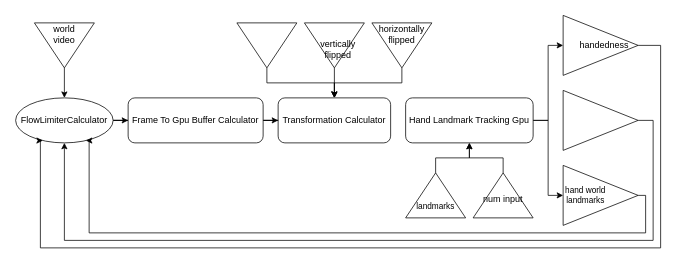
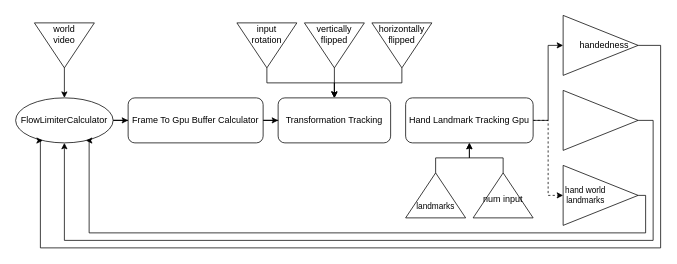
  <mxCell id="0" />
  <mxCell id="1" parent="0" />
  <mxCell id="2" style="edgeStyle=orthogonalEdgeStyle;rounded=0;orthogonalLoop=1;jettySize=auto;html=1;entryX=0.5;entryY=0;entryDx=0;entryDy=0;" parent="1" source="3" target="6" edge="1"><mxGeometry relative="1" as="geometry" /></mxCell>
  <mxCell id="3" value="" style="triangle;whiteSpace=wrap;html=1;direction=south;" parent="1" vertex="1"><mxGeometry x="45" y="30" width="80" height="60" as="geometry" /></mxCell>
  <mxCell id="4" value="world video" style="text;html=1;strokeColor=none;fillColor=none;align=center;verticalAlign=middle;whiteSpace=wrap;rounded=0;" parent="1" vertex="1"><mxGeometry x="55" y="30" width="60" height="30" as="geometry" /></mxCell>
  <mxCell id="5" style="edgeStyle=orthogonalEdgeStyle;rounded=0;orthogonalLoop=1;jettySize=auto;html=1;entryX=0;entryY=0.5;entryDx=0;entryDy=0;" parent="1" source="6" target="28" edge="1"><mxGeometry relative="1" as="geometry" /></mxCell>
  <mxCell id="6" value="FlowLimiterCalculator" style="ellipse;whiteSpace=wrap;html=1;" parent="1" vertex="1"><mxGeometry x="20" y="130" width="130" height="60" as="geometry" /></mxCell>
  <mxCell id="7" style="edgeStyle=orthogonalEdgeStyle;rounded=0;orthogonalLoop=1;jettySize=auto;html=1;entryX=0.5;entryY=1;entryDx=0;entryDy=0;" parent="1" source="31" target="11" edge="1"><mxGeometry relative="1" as="geometry" /></mxCell>
- <mxCell id="8" value="Transformation Calculator" style="rounded=1;whiteSpace=wrap;html=1;" parent="1" vertex="1"><mxGeometry x="370" y="130" width="150" height="60" as="geometry" /></mxCell>
+ <mxCell id="8" value="Transformation Tracking" style="rounded=1;whiteSpace=wrap;html=1;" parent="1" vertex="1"><mxGeometry x="370" y="130" width="150" height="60" as="geometry" /></mxCell>
  <mxCell id="9" style="edgeStyle=orthogonalEdgeStyle;rounded=0;orthogonalLoop=1;jettySize=auto;html=1;entryX=0;entryY=0.5;entryDx=0;entryDy=0;fontSize=11;" parent="1" source="11" target="34" edge="1"><mxGeometry relative="1" as="geometry" /></mxCell>
- <mxCell id="10" style="edgeStyle=orthogonalEdgeStyle;rounded=0;orthogonalLoop=1;jettySize=auto;html=1;entryX=0;entryY=0.5;entryDx=0;entryDy=0;fontSize=11;" parent="1" source="11" target="39" edge="1"><mxGeometry relative="1" as="geometry" /></mxCell>
+ <mxCell id="10" style="edgeStyle=orthogonalEdgeStyle;rounded=0;orthogonalLoop=1;jettySize=auto;html=1;entryX=0;entryY=0.5;entryDx=0;entryDy=0;fontSize=11;dashed=1;" parent="1" source="11" target="39" edge="1"><mxGeometry relative="1" as="geometry" /></mxCell>
  <mxCell id="11" value="Hand Landmark Tracking Gpu" style="rounded=1;whiteSpace=wrap;html=1;" parent="1" vertex="1"><mxGeometry x="540" y="130" width="170" height="60" as="geometry" /></mxCell>
  <mxCell id="12" style="edgeStyle=orthogonalEdgeStyle;rounded=0;orthogonalLoop=1;jettySize=auto;html=1;entryX=0.5;entryY=1;entryDx=0;entryDy=0;fontSize=8;" parent="1" source="29" target="11" edge="1"><mxGeometry relative="1" as="geometry" /></mxCell>
  <mxCell id="13" style="edgeStyle=orthogonalEdgeStyle;rounded=0;orthogonalLoop=1;jettySize=auto;html=1;entryX=0.5;entryY=0;entryDx=0;entryDy=0;fontSize=12;" parent="1" source="24" target="8" edge="1"><mxGeometry relative="1" as="geometry" /></mxCell>
  <mxCell id="14" style="edgeStyle=orthogonalEdgeStyle;rounded=0;orthogonalLoop=1;jettySize=auto;html=1;fontSize=12;entryX=0.5;entryY=0;entryDx=0;entryDy=0;" parent="1" source="21" target="8" edge="1"><mxGeometry relative="1" as="geometry"><mxPoint x="526.75" y="100" as="targetPoint" /></mxGeometry></mxCell>
  <mxCell id="15" style="edgeStyle=orthogonalEdgeStyle;rounded=0;orthogonalLoop=1;jettySize=auto;html=1;fontSize=12;entryX=0.5;entryY=0;entryDx=0;entryDy=0;" parent="1" source="18" target="8" edge="1"><mxGeometry relative="1" as="geometry"><mxPoint x="536.75" y="80" as="targetPoint" /></mxGeometry></mxCell>
  <mxCell id="16" value="" style="group" parent="1" vertex="1" connectable="0"><mxGeometry x="315" y="30" width="260" height="60" as="geometry" /></mxCell>
  <mxCell id="17" value="" style="group" parent="16" vertex="1" connectable="0"><mxGeometry x="180" width="80" height="60" as="geometry" /></mxCell>
  <mxCell id="18" value="" style="triangle;whiteSpace=wrap;html=1;fontSize=12;direction=south;" parent="17" vertex="1"><mxGeometry width="80" height="60" as="geometry" /></mxCell>
  <mxCell id="19" value="horizontally flipped" style="text;html=1;strokeColor=none;fillColor=none;align=center;verticalAlign=middle;whiteSpace=wrap;rounded=0;fontSize=12;" parent="17" vertex="1"><mxGeometry x="10" width="60" height="30" as="geometry" /></mxCell>
  <mxCell id="20" value="" style="group" parent="16" vertex="1" connectable="0"><mxGeometry x="90" width="80" height="60" as="geometry" /></mxCell>
  <mxCell id="21" value="" style="triangle;whiteSpace=wrap;html=1;fontSize=12;direction=south;" parent="20" vertex="1"><mxGeometry width="80" height="60" as="geometry" /></mxCell>
- <mxCell id="22" value="vertically flipped" style="text;html=1;strokeColor=none;fillColor=none;align=center;verticalAlign=middle;whiteSpace=wrap;rounded=0;fontSize=12;" parent="20" vertex="1"><mxGeometry x="15" y="20" width="60" height="30" as="geometry" /></mxCell>
+ <mxCell id="22" value="vertically flipped" style="text;html=1;strokeColor=none;fillColor=none;align=center;verticalAlign=middle;whiteSpace=wrap;rounded=0;fontSize=12;" parent="20" vertex="1"><mxGeometry x="10" width="60" height="30" as="geometry" /></mxCell>
  <mxCell id="23" value="" style="group" parent="16" vertex="1" connectable="0"><mxGeometry width="80" height="60" as="geometry" /></mxCell>
  <mxCell id="24" value="" style="triangle;whiteSpace=wrap;html=1;fontSize=12;direction=south;container=1;" parent="23" vertex="1"><mxGeometry width="80" height="60" as="geometry" /></mxCell>
+ <mxCell id="25" value="input rotation" style="text;html=1;strokeColor=none;fillColor=none;align=center;verticalAlign=middle;whiteSpace=wrap;rounded=0;fontSize=12;" parent="23" vertex="1"><mxGeometry x="10" width="60" height="30" as="geometry" /></mxCell>
  <mxCell id="26" style="edgeStyle=orthogonalEdgeStyle;rounded=0;orthogonalLoop=1;jettySize=auto;html=1;entryX=0.5;entryY=1;entryDx=0;entryDy=0;fontSize=12;" parent="1" source="36" target="6" edge="1"><mxGeometry relative="1" as="geometry"><Array as="points"><mxPoint x="870" y="160" /><mxPoint x="870" y="320" /><mxPoint x="85" y="320" /></Array></mxGeometry></mxCell>
  <mxCell id="27" style="edgeStyle=orthogonalEdgeStyle;rounded=0;orthogonalLoop=1;jettySize=auto;html=1;entryX=0;entryY=0.5;entryDx=0;entryDy=0;fontSize=12;" parent="1" source="28" target="8" edge="1"><mxGeometry relative="1" as="geometry" /></mxCell>
  <mxCell id="28" value="Frame To Gpu Buffer Calculator" style="rounded=1;whiteSpace=wrap;html=1;fontSize=12;" parent="1" vertex="1"><mxGeometry x="170" y="130" width="180" height="60" as="geometry" /></mxCell>
  <mxCell id="29" value="" style="triangle;whiteSpace=wrap;html=1;rotation=90;direction=west;" parent="1" vertex="1"><mxGeometry x="550" y="220" width="60" height="80" as="geometry" /></mxCell>
  <mxCell id="30" value="&lt;font style=&quot;font-size: 11px;&quot;&gt;landmarks&lt;/font&gt;" style="text;html=1;strokeColor=none;fillColor=none;align=center;verticalAlign=middle;whiteSpace=wrap;rounded=0;fontSize=11;" parent="1" vertex="1"><mxGeometry x="550" y="260" width="60" height="30" as="geometry" /></mxCell>
  <mxCell id="31" value="" style="triangle;whiteSpace=wrap;html=1;rotation=90;direction=west;" parent="1" vertex="1"><mxGeometry x="640" y="220" width="60" height="80" as="geometry" /></mxCell>
  <mxCell id="32" value="num input" style="text;html=1;strokeColor=none;fillColor=none;align=center;verticalAlign=middle;whiteSpace=wrap;rounded=0;" parent="1" vertex="1"><mxGeometry x="640" y="250" width="60" height="30" as="geometry" /></mxCell>
  <mxCell id="33" style="edgeStyle=orthogonalEdgeStyle;rounded=0;orthogonalLoop=1;jettySize=auto;html=1;entryX=0.25;entryY=1;entryDx=0;entryDy=0;" edge="1" parent="1" source="34" target="6"><mxGeometry relative="1" as="geometry"><Array as="points"><mxPoint x="880" y="60" /><mxPoint x="880" y="330" /><mxPoint x="53" y="330" /></Array></mxGeometry></mxCell>
  <mxCell id="34" value="" style="triangle;whiteSpace=wrap;html=1;" parent="1" vertex="1"><mxGeometry x="750" y="20" width="100" height="80" as="geometry" /></mxCell>
  <mxCell id="35" value="handedness" style="text;html=1;strokeColor=none;fillColor=none;align=center;verticalAlign=middle;whiteSpace=wrap;rounded=0;fontSize=12;" parent="1" vertex="1"><mxGeometry x="775" y="45" width="60" height="30" as="geometry" /></mxCell>
  <mxCell id="36" value="" style="triangle;whiteSpace=wrap;html=1;" parent="1" vertex="1"><mxGeometry x="750" y="120" width="100" height="80" as="geometry" /></mxCell>
  <mxCell id="37" style="edgeStyle=orthogonalEdgeStyle;rounded=0;orthogonalLoop=1;jettySize=auto;html=1;entryX=0.75;entryY=1;entryDx=0;entryDy=0;" edge="1" parent="1" source="38" target="6"><mxGeometry relative="1" as="geometry"><Array as="points"><mxPoint x="860" y="260" /><mxPoint x="860" y="310" /><mxPoint x="118" y="310" /></Array></mxGeometry></mxCell>
  <mxCell id="38" value="" style="triangle;whiteSpace=wrap;html=1;" parent="1" vertex="1"><mxGeometry x="750" y="220" width="100" height="80" as="geometry" /></mxCell>
  <mxCell id="39" value="hand world landmarks" style="text;html=1;strokeColor=none;fillColor=none;align=center;verticalAlign=middle;whiteSpace=wrap;rounded=0;fontSize=11;" parent="1" vertex="1"><mxGeometry x="750" y="245" width="60" height="30" as="geometry" /></mxCell>
